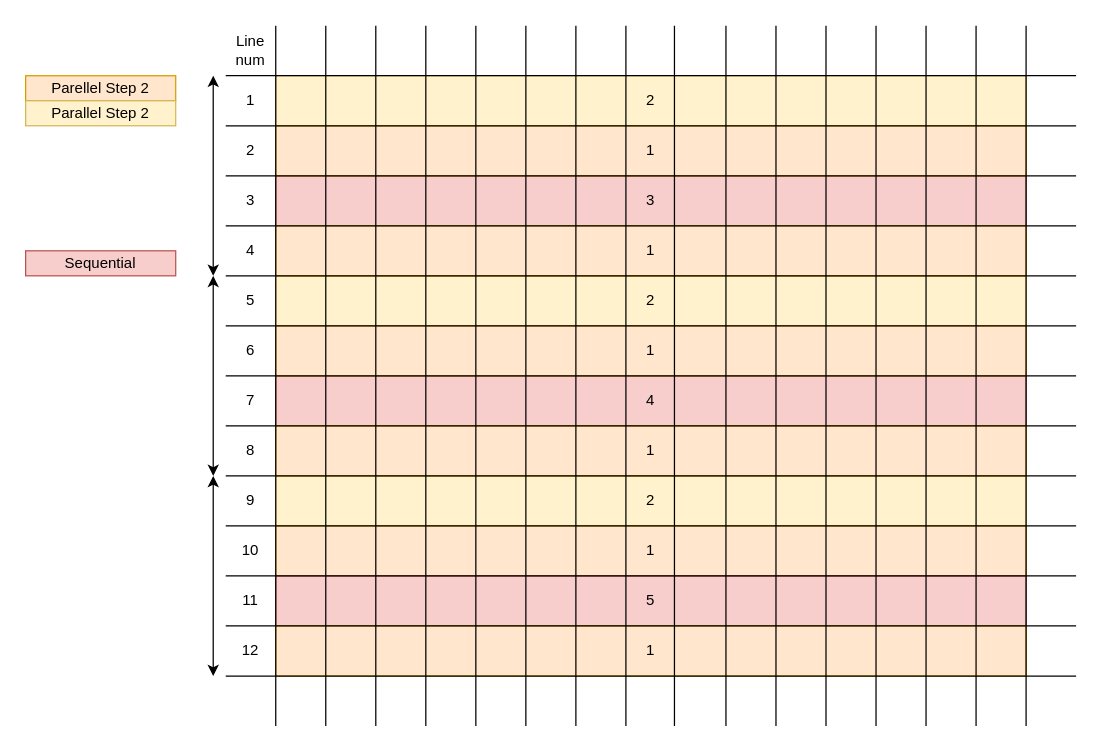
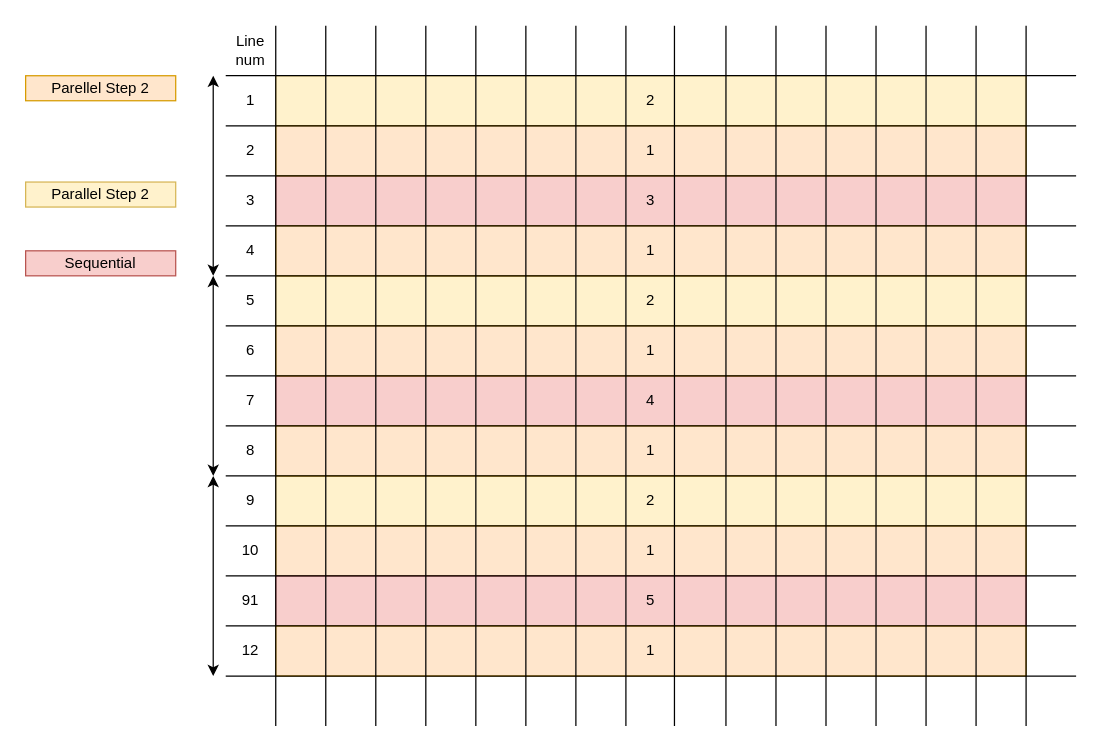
  <mxCell id="0" />
  <mxCell id="1" parent="0" />
  <mxCell id="2" value="2" style="rounded=0;whiteSpace=wrap;html=1;fillColor=#fff2cc;strokeColor=#d6b656;" parent="1" vertex="1"><mxGeometry x="220" y="60" width="600" height="40" as="geometry" /></mxCell>
  <mxCell id="3" value="3" style="rounded=0;whiteSpace=wrap;html=1;fillColor=#f8cecc;strokeColor=#b85450;" parent="1" vertex="1"><mxGeometry x="220" y="140" width="600" height="40" as="geometry" /></mxCell>
  <mxCell id="4" value="2" style="rounded=0;whiteSpace=wrap;html=1;fillColor=#fff2cc;strokeColor=#d6b656;" parent="1" vertex="1"><mxGeometry x="220" y="220" width="600" height="40" as="geometry" /></mxCell>
  <mxCell id="5" value="4" style="rounded=0;whiteSpace=wrap;html=1;fillColor=#f8cecc;strokeColor=#b85450;" parent="1" vertex="1"><mxGeometry x="220" y="300" width="600" height="40" as="geometry" /></mxCell>
  <mxCell id="6" value="&lt;span style=&quot;font-weight: normal&quot;&gt;2&lt;/span&gt;" style="rounded=0;whiteSpace=wrap;html=1;fontStyle=1;fillColor=#fff2cc;strokeColor=#d6b656;" parent="1" vertex="1"><mxGeometry x="220" y="380" width="600" height="40" as="geometry" /></mxCell>
  <mxCell id="7" value="1" style="rounded=0;whiteSpace=wrap;html=1;fillColor=#ffe6cc;strokeColor=#d79b00;" parent="1" vertex="1"><mxGeometry x="220" y="100" width="600" height="40" as="geometry" /></mxCell>
  <mxCell id="8" value="1" style="rounded=0;whiteSpace=wrap;html=1;fillColor=#ffe6cc;strokeColor=#d79b00;" parent="1" vertex="1"><mxGeometry x="220" y="180" width="600" height="40" as="geometry" /></mxCell>
  <mxCell id="9" value="1" style="rounded=0;whiteSpace=wrap;html=1;fillColor=#ffe6cc;strokeColor=#d79b00;" parent="1" vertex="1"><mxGeometry x="220" y="260" width="600" height="40" as="geometry" /></mxCell>
  <mxCell id="10" value="1" style="rounded=0;whiteSpace=wrap;html=1;fillColor=#ffe6cc;strokeColor=#d79b00;" parent="1" vertex="1"><mxGeometry x="220" y="340" width="600" height="40" as="geometry" /></mxCell>
  <mxCell id="11" value="&lt;span style=&quot;font-weight: normal&quot;&gt;1&lt;/span&gt;" style="rounded=0;whiteSpace=wrap;html=1;fontStyle=1;fillColor=#ffe6cc;strokeColor=#d79b00;" parent="1" vertex="1"><mxGeometry x="220" y="420" width="600" height="40" as="geometry" /></mxCell>
  <mxCell id="12" value="" style="endArrow=none;html=1;rounded=0;" parent="1" edge="1"><mxGeometry width="50" height="50" relative="1" as="geometry"><mxPoint x="180" y="60" as="sourcePoint" /><mxPoint x="860" y="60" as="targetPoint" /></mxGeometry></mxCell>
  <mxCell id="13" value="" style="endArrow=none;html=1;rounded=0;" parent="1" edge="1"><mxGeometry width="50" height="50" relative="1" as="geometry"><mxPoint x="180" y="100" as="sourcePoint" /><mxPoint x="860" y="100" as="targetPoint" /></mxGeometry></mxCell>
  <mxCell id="14" value="" style="endArrow=none;html=1;rounded=0;" parent="1" edge="1"><mxGeometry width="50" height="50" relative="1" as="geometry"><mxPoint x="180" y="140" as="sourcePoint" /><mxPoint x="860" y="140" as="targetPoint" /></mxGeometry></mxCell>
  <mxCell id="15" value="" style="endArrow=none;html=1;rounded=0;" parent="1" edge="1"><mxGeometry width="50" height="50" relative="1" as="geometry"><mxPoint x="180" y="180" as="sourcePoint" /><mxPoint x="860" y="180" as="targetPoint" /></mxGeometry></mxCell>
  <mxCell id="16" value="" style="endArrow=none;html=1;rounded=0;" parent="1" edge="1"><mxGeometry width="50" height="50" relative="1" as="geometry"><mxPoint x="180" y="220" as="sourcePoint" /><mxPoint x="860" y="220" as="targetPoint" /></mxGeometry></mxCell>
  <mxCell id="17" value="" style="endArrow=none;html=1;rounded=0;" parent="1" edge="1"><mxGeometry width="50" height="50" relative="1" as="geometry"><mxPoint x="180" y="260" as="sourcePoint" /><mxPoint x="860" y="260" as="targetPoint" /></mxGeometry></mxCell>
  <mxCell id="18" value="" style="endArrow=none;html=1;rounded=0;" parent="1" edge="1"><mxGeometry width="50" height="50" relative="1" as="geometry"><mxPoint x="180" y="300" as="sourcePoint" /><mxPoint x="860" y="300" as="targetPoint" /></mxGeometry></mxCell>
  <mxCell id="19" value="" style="endArrow=none;html=1;rounded=0;" parent="1" edge="1"><mxGeometry width="50" height="50" relative="1" as="geometry"><mxPoint x="180" y="340" as="sourcePoint" /><mxPoint x="860" y="340" as="targetPoint" /></mxGeometry></mxCell>
  <mxCell id="20" value="" style="endArrow=none;html=1;rounded=0;" parent="1" edge="1"><mxGeometry width="50" height="50" relative="1" as="geometry"><mxPoint x="180" y="380" as="sourcePoint" /><mxPoint x="860" y="380" as="targetPoint" /></mxGeometry></mxCell>
  <mxCell id="21" value="" style="endArrow=none;html=1;rounded=0;" parent="1" edge="1"><mxGeometry width="50" height="50" relative="1" as="geometry"><mxPoint x="180" y="420" as="sourcePoint" /><mxPoint x="860" y="420" as="targetPoint" /></mxGeometry></mxCell>
  <mxCell id="22" value="Parellel Step 2" style="text;html=1;strokeColor=#d79b00;fillColor=#ffe6cc;align=center;verticalAlign=middle;whiteSpace=wrap;rounded=0;" parent="1" vertex="1"><mxGeometry x="20" y="60" width="120" height="20" as="geometry" /></mxCell>
- <mxCell id="23" value="Parallel Step 2" style="text;html=1;strokeColor=#d6b656;fillColor=#fff2cc;align=center;verticalAlign=middle;whiteSpace=wrap;rounded=0;" parent="1" vertex="1"><mxGeometry x="20" y="80" width="120" height="20" as="geometry" /></mxCell>
+ <mxCell id="23" value="Parallel Step 2" style="text;html=1;strokeColor=#d6b656;fillColor=#fff2cc;align=center;verticalAlign=middle;whiteSpace=wrap;rounded=0;" parent="1" vertex="1"><mxGeometry x="20" y="145" width="120" height="20" as="geometry" /></mxCell>
  <mxCell id="24" value="&lt;span style=&quot;font-weight: 400&quot;&gt;5&lt;/span&gt;" style="rounded=0;whiteSpace=wrap;html=1;fontStyle=1;fillColor=#f8cecc;strokeColor=#b85450;" parent="1" vertex="1"><mxGeometry x="220" y="460" width="600" height="40" as="geometry" /></mxCell>
  <mxCell id="25" value="&lt;span style=&quot;font-weight: normal&quot;&gt;1&lt;/span&gt;" style="rounded=0;whiteSpace=wrap;html=1;fontStyle=1;fillColor=#ffe6cc;strokeColor=#d79b00;" parent="1" vertex="1"><mxGeometry x="220" y="500" width="600" height="40" as="geometry" /></mxCell>
  <mxCell id="26" value="" style="endArrow=none;html=1;rounded=0;" parent="1" edge="1"><mxGeometry width="50" height="50" relative="1" as="geometry"><mxPoint x="580" y="580" as="sourcePoint" /><mxPoint x="580" y="20" as="targetPoint" /></mxGeometry></mxCell>
  <mxCell id="27" value="" style="endArrow=none;html=1;rounded=0;" parent="1" edge="1"><mxGeometry width="50" height="50" relative="1" as="geometry"><mxPoint x="620" y="580" as="sourcePoint" /><mxPoint x="620" y="20" as="targetPoint" /></mxGeometry></mxCell>
  <mxCell id="28" value="" style="endArrow=none;html=1;rounded=0;" parent="1" edge="1"><mxGeometry width="50" height="50" relative="1" as="geometry"><mxPoint x="538.82" y="580" as="sourcePoint" /><mxPoint x="538.82" y="20" as="targetPoint" /></mxGeometry></mxCell>
  <mxCell id="29" value="" style="endArrow=none;html=1;rounded=0;" parent="1" edge="1"><mxGeometry width="50" height="50" relative="1" as="geometry"><mxPoint x="660" y="580" as="sourcePoint" /><mxPoint x="660" y="20" as="targetPoint" /></mxGeometry></mxCell>
  <mxCell id="30" value="" style="endArrow=none;html=1;rounded=0;" parent="1" edge="1"><mxGeometry width="50" height="50" relative="1" as="geometry"><mxPoint x="700" y="580" as="sourcePoint" /><mxPoint x="700" y="20" as="targetPoint" /></mxGeometry></mxCell>
  <mxCell id="31" value="" style="endArrow=none;html=1;rounded=0;" parent="1" edge="1"><mxGeometry width="50" height="50" relative="1" as="geometry"><mxPoint x="740" y="580" as="sourcePoint" /><mxPoint x="740" y="20" as="targetPoint" /></mxGeometry></mxCell>
  <mxCell id="32" value="" style="endArrow=none;html=1;rounded=0;" parent="1" edge="1"><mxGeometry width="50" height="50" relative="1" as="geometry"><mxPoint x="780" y="580" as="sourcePoint" /><mxPoint x="780" y="20" as="targetPoint" /></mxGeometry></mxCell>
  <mxCell id="33" value="" style="endArrow=none;html=1;rounded=0;" parent="1" edge="1"><mxGeometry width="50" height="50" relative="1" as="geometry"><mxPoint x="820" y="580" as="sourcePoint" /><mxPoint x="820" y="20" as="targetPoint" /></mxGeometry></mxCell>
  <mxCell id="34" value="" style="endArrow=none;html=1;rounded=0;" parent="1" edge="1"><mxGeometry width="50" height="50" relative="1" as="geometry"><mxPoint x="260" y="580" as="sourcePoint" /><mxPoint x="260" y="20" as="targetPoint" /></mxGeometry></mxCell>
  <mxCell id="35" value="" style="endArrow=none;html=1;rounded=0;" parent="1" edge="1"><mxGeometry width="50" height="50" relative="1" as="geometry"><mxPoint x="300" y="580" as="sourcePoint" /><mxPoint x="300" y="20" as="targetPoint" /></mxGeometry></mxCell>
  <mxCell id="36" value="" style="endArrow=none;html=1;rounded=0;" parent="1" edge="1"><mxGeometry width="50" height="50" relative="1" as="geometry"><mxPoint x="220" y="580" as="sourcePoint" /><mxPoint x="220" y="20" as="targetPoint" /></mxGeometry></mxCell>
  <mxCell id="37" value="" style="endArrow=none;html=1;rounded=0;" parent="1" edge="1"><mxGeometry width="50" height="50" relative="1" as="geometry"><mxPoint x="340" y="580" as="sourcePoint" /><mxPoint x="340" y="20" as="targetPoint" /></mxGeometry></mxCell>
  <mxCell id="38" value="" style="endArrow=none;html=1;rounded=0;" parent="1" edge="1"><mxGeometry width="50" height="50" relative="1" as="geometry"><mxPoint x="380" y="580" as="sourcePoint" /><mxPoint x="380" y="20" as="targetPoint" /></mxGeometry></mxCell>
  <mxCell id="39" value="" style="endArrow=none;html=1;rounded=0;" parent="1" edge="1"><mxGeometry width="50" height="50" relative="1" as="geometry"><mxPoint x="420" y="580" as="sourcePoint" /><mxPoint x="420" y="20" as="targetPoint" /></mxGeometry></mxCell>
  <mxCell id="40" value="" style="endArrow=none;html=1;rounded=0;" parent="1" edge="1"><mxGeometry width="50" height="50" relative="1" as="geometry"><mxPoint x="460" y="580" as="sourcePoint" /><mxPoint x="460" y="20" as="targetPoint" /></mxGeometry></mxCell>
  <mxCell id="41" value="" style="endArrow=none;html=1;rounded=0;" parent="1" edge="1"><mxGeometry width="50" height="50" relative="1" as="geometry"><mxPoint x="500" y="580" as="sourcePoint" /><mxPoint x="500" y="20" as="targetPoint" /></mxGeometry></mxCell>
  <mxCell id="42" value="" style="endArrow=none;html=1;rounded=0;" parent="1" edge="1"><mxGeometry width="50" height="50" relative="1" as="geometry"><mxPoint x="180" y="460" as="sourcePoint" /><mxPoint x="860" y="460" as="targetPoint" /></mxGeometry></mxCell>
  <mxCell id="43" value="" style="endArrow=none;html=1;rounded=0;" parent="1" edge="1"><mxGeometry width="50" height="50" relative="1" as="geometry"><mxPoint x="180" y="500" as="sourcePoint" /><mxPoint x="860" y="500" as="targetPoint" /></mxGeometry></mxCell>
  <mxCell id="44" value="" style="endArrow=none;html=1;rounded=0;" parent="1" edge="1"><mxGeometry width="50" height="50" relative="1" as="geometry"><mxPoint x="180" y="540" as="sourcePoint" /><mxPoint x="860" y="540" as="targetPoint" /></mxGeometry></mxCell>
  <mxCell id="45" value="" style="endArrow=classic;startArrow=classic;html=1;rounded=0;" parent="1" edge="1"><mxGeometry width="50" height="50" relative="1" as="geometry"><mxPoint x="170" y="220" as="sourcePoint" /><mxPoint x="170" y="60" as="targetPoint" /></mxGeometry></mxCell>
  <mxCell id="46" value="" style="endArrow=classic;startArrow=classic;html=1;rounded=0;" parent="1" edge="1"><mxGeometry width="50" height="50" relative="1" as="geometry"><mxPoint x="170" y="380" as="sourcePoint" /><mxPoint x="170" y="220" as="targetPoint" /></mxGeometry></mxCell>
  <mxCell id="47" value="" style="endArrow=classic;startArrow=classic;html=1;rounded=0;" parent="1" edge="1"><mxGeometry width="50" height="50" relative="1" as="geometry"><mxPoint x="170" y="540" as="sourcePoint" /><mxPoint x="170" y="380" as="targetPoint" /></mxGeometry></mxCell>
  <mxCell id="48" value="Sequential" style="text;html=1;strokeColor=#b85450;fillColor=#f8cecc;align=center;verticalAlign=middle;whiteSpace=wrap;rounded=0;" vertex="1" parent="1"><mxGeometry x="20" y="200" width="120" height="20" as="geometry" /></mxCell>
  <mxCell id="49" value="1" style="text;html=1;strokeColor=none;fillColor=none;align=center;verticalAlign=middle;whiteSpace=wrap;rounded=0;" vertex="1" parent="1"><mxGeometry x="180" y="60" width="40" height="40" as="geometry" /></mxCell>
  <mxCell id="50" value="2" style="text;html=1;strokeColor=none;fillColor=none;align=center;verticalAlign=middle;whiteSpace=wrap;rounded=0;" vertex="1" parent="1"><mxGeometry x="180" y="100" width="40" height="40" as="geometry" /></mxCell>
  <mxCell id="51" value="3" style="text;html=1;strokeColor=none;fillColor=none;align=center;verticalAlign=middle;whiteSpace=wrap;rounded=0;" vertex="1" parent="1"><mxGeometry x="180" y="140" width="40" height="40" as="geometry" /></mxCell>
  <mxCell id="52" value="4" style="text;html=1;strokeColor=none;fillColor=none;align=center;verticalAlign=middle;whiteSpace=wrap;rounded=0;" vertex="1" parent="1"><mxGeometry x="180" y="180" width="40" height="40" as="geometry" /></mxCell>
  <mxCell id="53" value="5" style="text;html=1;strokeColor=none;fillColor=none;align=center;verticalAlign=middle;whiteSpace=wrap;rounded=0;" vertex="1" parent="1"><mxGeometry x="180" y="220" width="40" height="40" as="geometry" /></mxCell>
  <mxCell id="54" value="6" style="text;html=1;strokeColor=none;fillColor=none;align=center;verticalAlign=middle;whiteSpace=wrap;rounded=0;" vertex="1" parent="1"><mxGeometry x="180" y="260" width="40" height="40" as="geometry" /></mxCell>
  <mxCell id="55" value="7" style="text;html=1;strokeColor=none;fillColor=none;align=center;verticalAlign=middle;whiteSpace=wrap;rounded=0;" vertex="1" parent="1"><mxGeometry x="180" y="300" width="40" height="40" as="geometry" /></mxCell>
  <mxCell id="56" value="8" style="text;html=1;strokeColor=none;fillColor=none;align=center;verticalAlign=middle;whiteSpace=wrap;rounded=0;" vertex="1" parent="1"><mxGeometry x="180" y="340" width="40" height="40" as="geometry" /></mxCell>
  <mxCell id="57" value="9" style="text;html=1;strokeColor=none;fillColor=none;align=center;verticalAlign=middle;whiteSpace=wrap;rounded=0;" vertex="1" parent="1"><mxGeometry x="180" y="380" width="40" height="40" as="geometry" /></mxCell>
  <mxCell id="58" value="10" style="text;html=1;strokeColor=none;fillColor=none;align=center;verticalAlign=middle;whiteSpace=wrap;rounded=0;" vertex="1" parent="1"><mxGeometry x="180" y="420" width="40" height="40" as="geometry" /></mxCell>
- <mxCell id="59" value="11" style="text;html=1;strokeColor=none;fillColor=none;align=center;verticalAlign=middle;whiteSpace=wrap;rounded=0;" vertex="1" parent="1"><mxGeometry x="180" y="460" width="40" height="40" as="geometry" /></mxCell>
+ <mxCell id="59" value="91" style="text;html=1;strokeColor=none;fillColor=none;align=center;verticalAlign=middle;whiteSpace=wrap;rounded=0;" vertex="1" parent="1"><mxGeometry x="180" y="460" width="40" height="40" as="geometry" /></mxCell>
  <mxCell id="60" value="12" style="text;html=1;strokeColor=none;fillColor=none;align=center;verticalAlign=middle;whiteSpace=wrap;rounded=0;" vertex="1" parent="1"><mxGeometry x="180" y="500" width="40" height="40" as="geometry" /></mxCell>
  <mxCell id="61" value="Line num" style="text;html=1;strokeColor=none;fillColor=none;align=center;verticalAlign=middle;whiteSpace=wrap;rounded=0;" vertex="1" parent="1"><mxGeometry x="180" y="20" width="40" height="40" as="geometry" /></mxCell>
